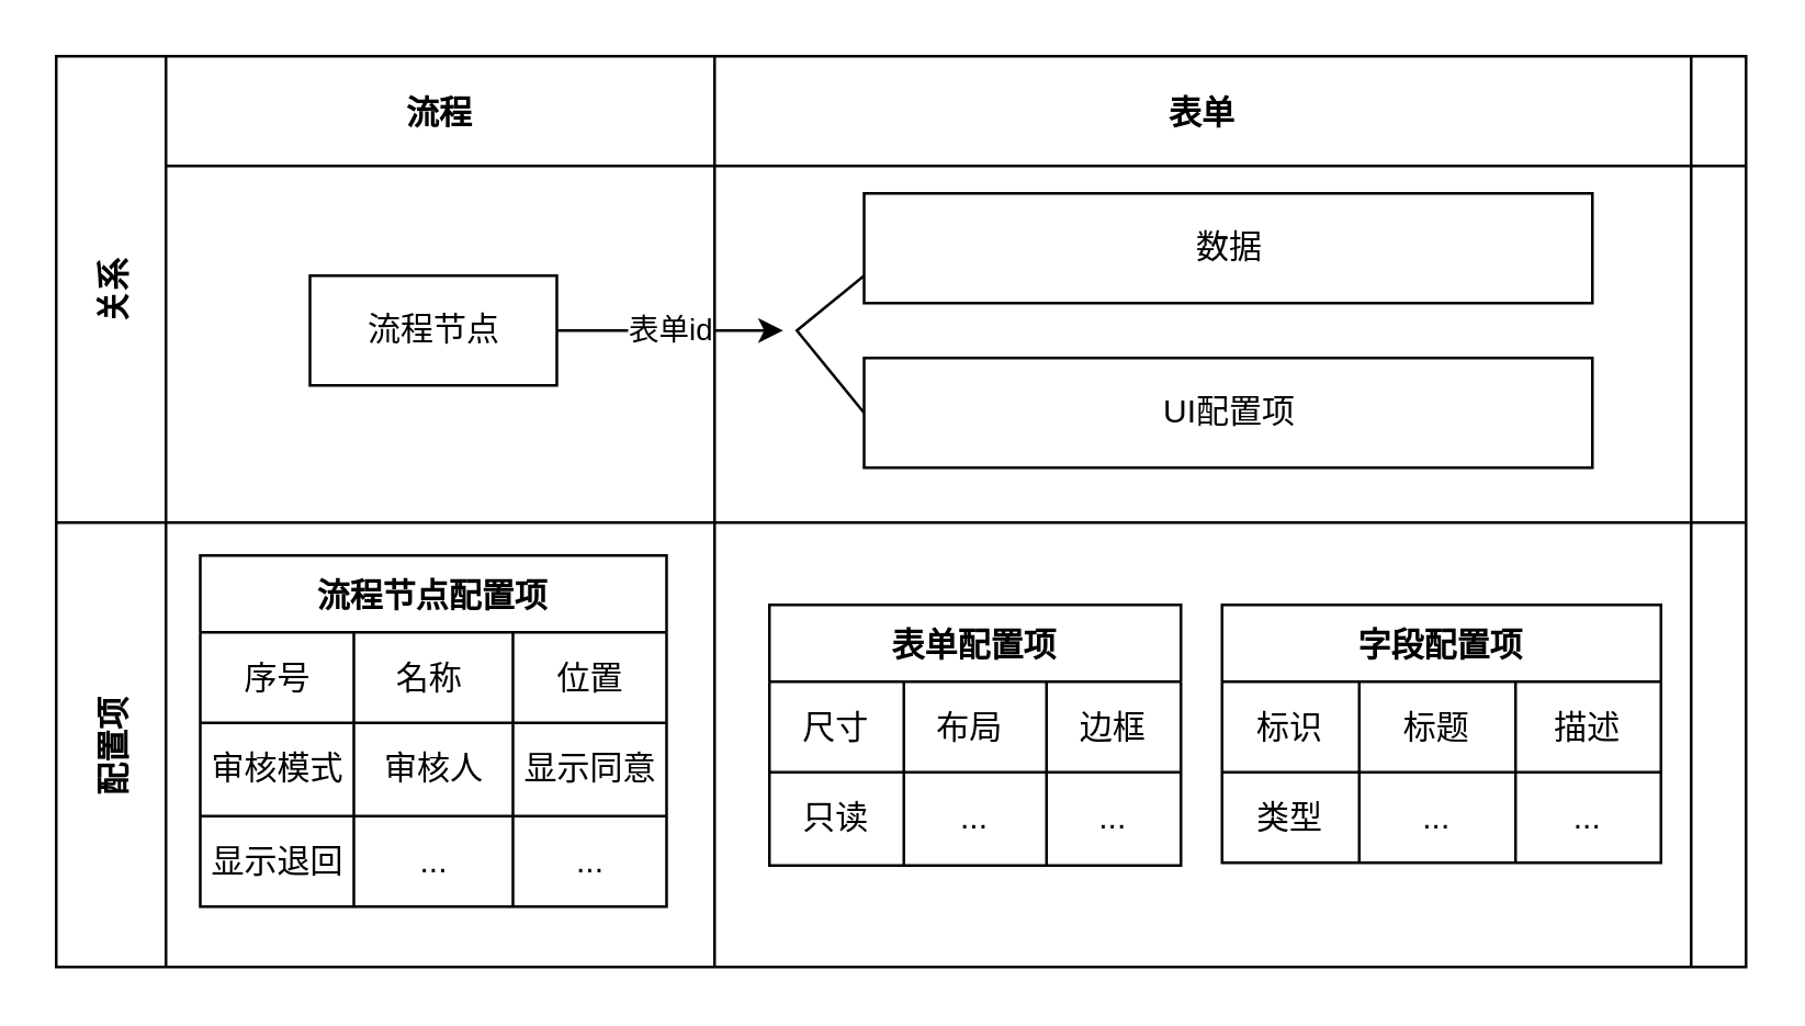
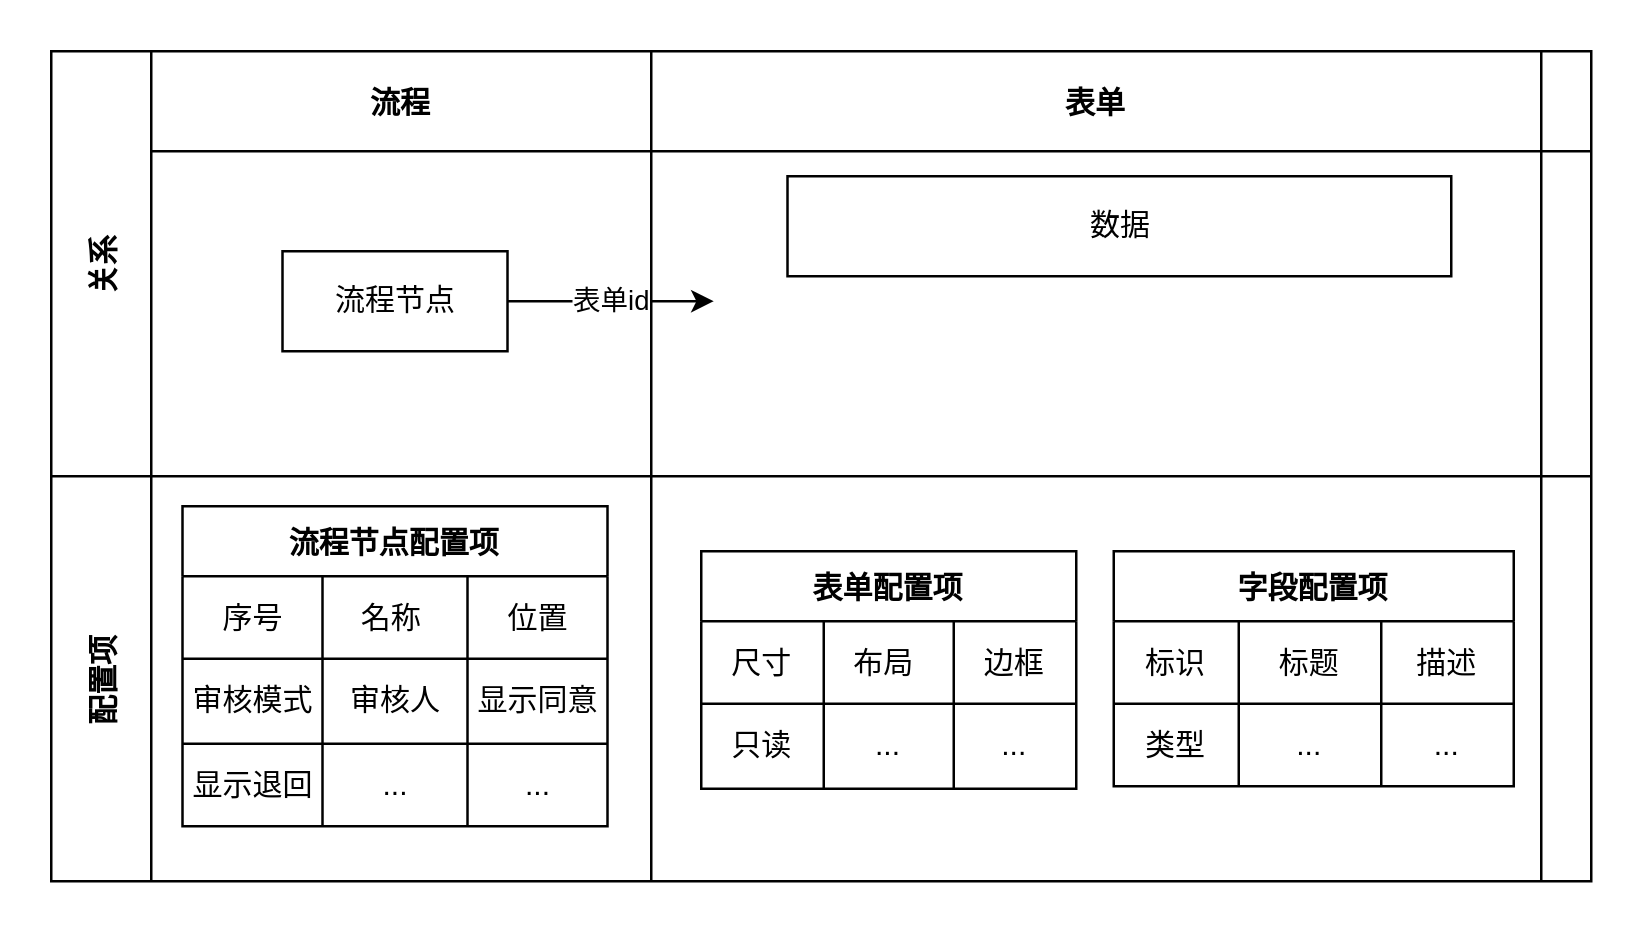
  <mxCell id="0" />
  <mxCell id="1" parent="0" />
  <mxCell id="2" value="" style="shape=table;childLayout=tableLayout;startSize=0;collapsible=0;recursiveResize=0;expand=0;fillColor=none;fontStyle=1" parent="1" vertex="1"><mxGeometry x="20" y="20" width="616" height="332.0" as="geometry" /></mxCell>
  <mxCell id="3" value="关系" style="shape=tableRow;horizontal=0;swimlaneHead=0;swimlaneBody=0;top=0;left=0;bottom=0;right=0;fillColor=none;points=[[0,0.5],[1,0.5]];portConstraint=eastwest;startSize=40;collapsible=0;recursiveResize=0;expand=0;fontStyle=1;" parent="2" vertex="1"><mxGeometry width="616" height="170" as="geometry" /></mxCell>
  <mxCell id="4" value="流程" style="swimlane;swimlaneHead=0;swimlaneBody=0;connectable=0;fillColor=none;startSize=40;collapsible=0;recursiveResize=0;expand=0;fontStyle=1;" parent="3" vertex="1"><mxGeometry x="40" width="200" height="170" as="geometry"><mxRectangle width="200" height="170" as="alternateBounds" /></mxGeometry></mxCell>
  <mxCell id="5" value="流程节点" style="rounded=0;whiteSpace=wrap;html=1;" parent="4" vertex="1"><mxGeometry x="52.5" y="80" width="90" height="40" as="geometry" /></mxCell>
  <mxCell id="6" style="edgeStyle=none;rounded=0;orthogonalLoop=1;jettySize=auto;html=1;exitX=1;exitY=0.5;exitDx=0;exitDy=0;" edge="1" parent="4"><mxGeometry relative="1" as="geometry"><mxPoint x="110" y="80" as="sourcePoint" /><mxPoint x="110" y="80" as="targetPoint" /></mxGeometry></mxCell>
  <mxCell id="7" value="表单" style="swimlane;swimlaneHead=0;swimlaneBody=0;connectable=0;fillColor=none;startSize=40;collapsible=0;recursiveResize=0;expand=0;fontStyle=1;" parent="3" vertex="1"><mxGeometry x="240" width="356" height="170" as="geometry"><mxRectangle width="356" height="170" as="alternateBounds" /></mxGeometry></mxCell>
  <mxCell id="8" value="数据" style="rounded=0;whiteSpace=wrap;html=1;" parent="7" vertex="1"><mxGeometry x="54.5" y="50" width="265.5" height="40" as="geometry" /></mxCell>
- <mxCell id="9" value="UI配置项" style="rounded=0;whiteSpace=wrap;html=1;" vertex="1" parent="7"><mxGeometry x="54.5" y="110" width="265.5" height="40" as="geometry" /></mxCell>
- <mxCell id="10" value="" style="endArrow=none;html=1;rounded=0;entryX=0;entryY=0.75;entryDx=0;entryDy=0;exitX=0;exitY=0.5;exitDx=0;exitDy=0;" edge="1" parent="7" source="9" target="8"><mxGeometry width="50" height="50" relative="1" as="geometry"><mxPoint x="110" y="110" as="sourcePoint" /><mxPoint x="160" y="60" as="targetPoint" /><Array as="points"><mxPoint x="30" y="100" /></Array></mxGeometry></mxCell>
  <mxCell id="11" value="" style="swimlane;swimlaneHead=0;swimlaneBody=0;connectable=0;fillColor=none;startSize=40;collapsible=0;recursiveResize=0;expand=0;fontStyle=1;" parent="3" vertex="1"><mxGeometry x="596" width="20" height="170" as="geometry"><mxRectangle width="20" height="170" as="alternateBounds" /></mxGeometry></mxCell>
  <mxCell id="12" value="表单id" style="edgeStyle=orthogonalEdgeStyle;rounded=0;orthogonalLoop=1;jettySize=auto;html=1;" parent="3" source="5" edge="1"><mxGeometry relative="1" as="geometry"><mxPoint x="265" y="100" as="targetPoint" /></mxGeometry></mxCell>
  <mxCell id="13" value="配置项" style="shape=tableRow;horizontal=0;swimlaneHead=0;swimlaneBody=0;top=0;left=0;bottom=0;right=0;fillColor=none;points=[[0,0.5],[1,0.5]];portConstraint=eastwest;startSize=40;collapsible=0;recursiveResize=0;expand=0;fontStyle=1;" parent="2" vertex="1"><mxGeometry y="170" width="616" height="162" as="geometry" /></mxCell>
  <mxCell id="14" value="" style="swimlane;swimlaneHead=0;swimlaneBody=0;connectable=0;fillColor=none;startSize=0;collapsible=0;recursiveResize=0;expand=0;fontStyle=1;" parent="13" vertex="1"><mxGeometry x="40" width="200" height="162" as="geometry"><mxRectangle width="200" height="162" as="alternateBounds" /></mxGeometry></mxCell>
  <mxCell id="15" value="流程节点配置项" style="shape=table;startSize=28;container=1;collapsible=0;childLayout=tableLayout;fontStyle=1;align=center;" vertex="1" parent="14"><mxGeometry x="12.5" y="12" width="170" height="128" as="geometry" /></mxCell>
  <mxCell id="16" value="" style="shape=tableRow;horizontal=0;startSize=0;swimlaneHead=0;swimlaneBody=0;top=0;left=0;bottom=0;right=0;collapsible=0;dropTarget=0;fillColor=none;points=[[0,0.5],[1,0.5]];portConstraint=eastwest;" vertex="1" parent="15"><mxGeometry y="28" width="170" height="33" as="geometry" /></mxCell>
  <mxCell id="17" value="序号" style="shape=partialRectangle;html=1;whiteSpace=wrap;connectable=0;fillColor=none;top=0;left=0;bottom=0;right=0;overflow=hidden;" vertex="1" parent="16"><mxGeometry width="56" height="33" as="geometry"><mxRectangle width="56" height="33" as="alternateBounds" /></mxGeometry></mxCell>
  <mxCell id="18" value="名称&lt;span style=&quot;white-space: pre&quot;&gt; &lt;/span&gt;" style="shape=partialRectangle;html=1;whiteSpace=wrap;connectable=0;fillColor=none;top=0;left=0;bottom=0;right=0;overflow=hidden;" vertex="1" parent="16"><mxGeometry x="56" width="58" height="33" as="geometry"><mxRectangle width="58" height="33" as="alternateBounds" /></mxGeometry></mxCell>
  <mxCell id="19" value="位置" style="shape=partialRectangle;html=1;whiteSpace=wrap;connectable=0;fillColor=none;top=0;left=0;bottom=0;right=0;overflow=hidden;" vertex="1" parent="16"><mxGeometry x="114" width="56" height="33" as="geometry"><mxRectangle width="56" height="33" as="alternateBounds" /></mxGeometry></mxCell>
  <mxCell id="20" value="" style="shape=tableRow;horizontal=0;startSize=0;swimlaneHead=0;swimlaneBody=0;top=0;left=0;bottom=0;right=0;collapsible=0;dropTarget=0;fillColor=none;points=[[0,0.5],[1,0.5]];portConstraint=eastwest;" vertex="1" parent="15"><mxGeometry y="61" width="170" height="34" as="geometry" /></mxCell>
  <mxCell id="21" value="审核模式" style="shape=partialRectangle;html=1;whiteSpace=wrap;connectable=0;fillColor=none;top=0;left=0;bottom=0;right=0;overflow=hidden;" vertex="1" parent="20"><mxGeometry width="56" height="34" as="geometry"><mxRectangle width="56" height="34" as="alternateBounds" /></mxGeometry></mxCell>
  <mxCell id="22" value="审核人" style="shape=partialRectangle;html=1;whiteSpace=wrap;connectable=0;fillColor=none;top=0;left=0;bottom=0;right=0;overflow=hidden;" vertex="1" parent="20"><mxGeometry x="56" width="58" height="34" as="geometry"><mxRectangle width="58" height="34" as="alternateBounds" /></mxGeometry></mxCell>
  <mxCell id="23" value="显示同意" style="shape=partialRectangle;html=1;whiteSpace=wrap;connectable=0;fillColor=none;top=0;left=0;bottom=0;right=0;overflow=hidden;" vertex="1" parent="20"><mxGeometry x="114" width="56" height="34" as="geometry"><mxRectangle width="56" height="34" as="alternateBounds" /></mxGeometry></mxCell>
  <mxCell id="24" value="" style="shape=tableRow;horizontal=0;startSize=0;swimlaneHead=0;swimlaneBody=0;top=0;left=0;bottom=0;right=0;collapsible=0;dropTarget=0;fillColor=none;points=[[0,0.5],[1,0.5]];portConstraint=eastwest;" vertex="1" parent="15"><mxGeometry y="95" width="170" height="33" as="geometry" /></mxCell>
  <mxCell id="25" value="显示退回" style="shape=partialRectangle;html=1;whiteSpace=wrap;connectable=0;fillColor=none;top=0;left=0;bottom=0;right=0;overflow=hidden;" vertex="1" parent="24"><mxGeometry width="56" height="33" as="geometry"><mxRectangle width="56" height="33" as="alternateBounds" /></mxGeometry></mxCell>
  <mxCell id="26" value="..." style="shape=partialRectangle;html=1;whiteSpace=wrap;connectable=0;fillColor=none;top=0;left=0;bottom=0;right=0;overflow=hidden;" vertex="1" parent="24"><mxGeometry x="56" width="58" height="33" as="geometry"><mxRectangle width="58" height="33" as="alternateBounds" /></mxGeometry></mxCell>
  <mxCell id="27" value="..." style="shape=partialRectangle;html=1;whiteSpace=wrap;connectable=0;fillColor=none;top=0;left=0;bottom=0;right=0;overflow=hidden;" vertex="1" parent="24"><mxGeometry x="114" width="56" height="33" as="geometry"><mxRectangle width="56" height="33" as="alternateBounds" /></mxGeometry></mxCell>
  <mxCell id="28" value="" style="swimlane;swimlaneHead=0;swimlaneBody=0;connectable=0;fillColor=none;startSize=0;collapsible=0;recursiveResize=0;expand=0;fontStyle=1;" parent="13" vertex="1"><mxGeometry x="240" width="356" height="162" as="geometry"><mxRectangle width="356" height="162" as="alternateBounds" /></mxGeometry></mxCell>
  <mxCell id="29" value="表单配置项" style="shape=table;startSize=28;container=1;collapsible=0;childLayout=tableLayout;fontStyle=1;align=center;" vertex="1" parent="28"><mxGeometry x="20" y="30" width="150" height="95" as="geometry" /></mxCell>
  <mxCell id="30" value="" style="shape=tableRow;horizontal=0;startSize=0;swimlaneHead=0;swimlaneBody=0;top=0;left=0;bottom=0;right=0;collapsible=0;dropTarget=0;fillColor=none;points=[[0,0.5],[1,0.5]];portConstraint=eastwest;" vertex="1" parent="29"><mxGeometry y="28" width="150" height="33" as="geometry" /></mxCell>
  <mxCell id="31" value="尺寸" style="shape=partialRectangle;html=1;whiteSpace=wrap;connectable=0;fillColor=none;top=0;left=0;bottom=0;right=0;overflow=hidden;" vertex="1" parent="30"><mxGeometry width="49" height="33" as="geometry"><mxRectangle width="49" height="33" as="alternateBounds" /></mxGeometry></mxCell>
  <mxCell id="32" value="布局&lt;span style=&quot;white-space: pre&quot;&gt; &lt;/span&gt;" style="shape=partialRectangle;html=1;whiteSpace=wrap;connectable=0;fillColor=none;top=0;left=0;bottom=0;right=0;overflow=hidden;" vertex="1" parent="30"><mxGeometry x="49" width="52" height="33" as="geometry"><mxRectangle width="52" height="33" as="alternateBounds" /></mxGeometry></mxCell>
  <mxCell id="33" value="边框" style="shape=partialRectangle;html=1;whiteSpace=wrap;connectable=0;fillColor=none;top=0;left=0;bottom=0;right=0;overflow=hidden;" vertex="1" parent="30"><mxGeometry x="101" width="49" height="33" as="geometry"><mxRectangle width="49" height="33" as="alternateBounds" /></mxGeometry></mxCell>
  <mxCell id="34" value="" style="shape=tableRow;horizontal=0;startSize=0;swimlaneHead=0;swimlaneBody=0;top=0;left=0;bottom=0;right=0;collapsible=0;dropTarget=0;fillColor=none;points=[[0,0.5],[1,0.5]];portConstraint=eastwest;" vertex="1" parent="29"><mxGeometry y="61" width="150" height="34" as="geometry" /></mxCell>
  <mxCell id="35" value="只读" style="shape=partialRectangle;html=1;whiteSpace=wrap;connectable=0;fillColor=none;top=0;left=0;bottom=0;right=0;overflow=hidden;" vertex="1" parent="34"><mxGeometry width="49" height="34" as="geometry"><mxRectangle width="49" height="34" as="alternateBounds" /></mxGeometry></mxCell>
  <mxCell id="36" value="..." style="shape=partialRectangle;html=1;whiteSpace=wrap;connectable=0;fillColor=none;top=0;left=0;bottom=0;right=0;overflow=hidden;" vertex="1" parent="34"><mxGeometry x="49" width="52" height="34" as="geometry"><mxRectangle width="52" height="34" as="alternateBounds" /></mxGeometry></mxCell>
  <mxCell id="37" value="..." style="shape=partialRectangle;html=1;whiteSpace=wrap;connectable=0;fillColor=none;top=0;left=0;bottom=0;right=0;overflow=hidden;" vertex="1" parent="34"><mxGeometry x="101" width="49" height="34" as="geometry"><mxRectangle width="49" height="34" as="alternateBounds" /></mxGeometry></mxCell>
  <mxCell id="38" value="字段配置项" style="shape=table;startSize=28;container=1;collapsible=0;childLayout=tableLayout;fontStyle=1;align=center;" vertex="1" parent="28"><mxGeometry x="185" y="30" width="160" height="94" as="geometry" /></mxCell>
  <mxCell id="39" value="" style="shape=tableRow;horizontal=0;startSize=0;swimlaneHead=0;swimlaneBody=0;top=0;left=0;bottom=0;right=0;collapsible=0;dropTarget=0;fillColor=none;points=[[0,0.5],[1,0.5]];portConstraint=eastwest;" vertex="1" parent="38"><mxGeometry y="28" width="160" height="33" as="geometry" /></mxCell>
  <mxCell id="40" value="标识" style="shape=partialRectangle;html=1;whiteSpace=wrap;connectable=0;fillColor=none;top=0;left=0;bottom=0;right=0;overflow=hidden;" vertex="1" parent="39"><mxGeometry width="50" height="33" as="geometry"><mxRectangle width="50" height="33" as="alternateBounds" /></mxGeometry></mxCell>
  <mxCell id="41" value="标题" style="shape=partialRectangle;html=1;whiteSpace=wrap;connectable=0;fillColor=none;top=0;left=0;bottom=0;right=0;overflow=hidden;" vertex="1" parent="39"><mxGeometry x="50" width="57" height="33" as="geometry"><mxRectangle width="57" height="33" as="alternateBounds" /></mxGeometry></mxCell>
  <mxCell id="42" value="描述" style="shape=partialRectangle;html=1;whiteSpace=wrap;connectable=0;fillColor=none;top=0;left=0;bottom=0;right=0;overflow=hidden;" vertex="1" parent="39"><mxGeometry x="107" width="53" height="33" as="geometry"><mxRectangle width="53" height="33" as="alternateBounds" /></mxGeometry></mxCell>
  <mxCell id="43" value="" style="shape=tableRow;horizontal=0;startSize=0;swimlaneHead=0;swimlaneBody=0;top=0;left=0;bottom=0;right=0;collapsible=0;dropTarget=0;fillColor=none;points=[[0,0.5],[1,0.5]];portConstraint=eastwest;" vertex="1" parent="38"><mxGeometry y="61" width="160" height="33" as="geometry" /></mxCell>
  <mxCell id="44" value="类型" style="shape=partialRectangle;html=1;whiteSpace=wrap;connectable=0;fillColor=none;top=0;left=0;bottom=0;right=0;overflow=hidden;" vertex="1" parent="43"><mxGeometry width="50" height="33" as="geometry"><mxRectangle width="50" height="33" as="alternateBounds" /></mxGeometry></mxCell>
  <mxCell id="45" value="..." style="shape=partialRectangle;html=1;whiteSpace=wrap;connectable=0;fillColor=none;top=0;left=0;bottom=0;right=0;overflow=hidden;" vertex="1" parent="43"><mxGeometry x="50" width="57" height="33" as="geometry"><mxRectangle width="57" height="33" as="alternateBounds" /></mxGeometry></mxCell>
  <mxCell id="46" value="..." style="shape=partialRectangle;html=1;whiteSpace=wrap;connectable=0;fillColor=none;top=0;left=0;bottom=0;right=0;overflow=hidden;" vertex="1" parent="43"><mxGeometry x="107" width="53" height="33" as="geometry"><mxRectangle width="53" height="33" as="alternateBounds" /></mxGeometry></mxCell>
  <mxCell id="47" value="" style="swimlane;swimlaneHead=0;swimlaneBody=0;connectable=0;fillColor=none;startSize=0;collapsible=0;recursiveResize=0;expand=0;fontStyle=1;" parent="13" vertex="1"><mxGeometry x="596" width="20" height="162" as="geometry"><mxRectangle width="20" height="162" as="alternateBounds" /></mxGeometry></mxCell>
